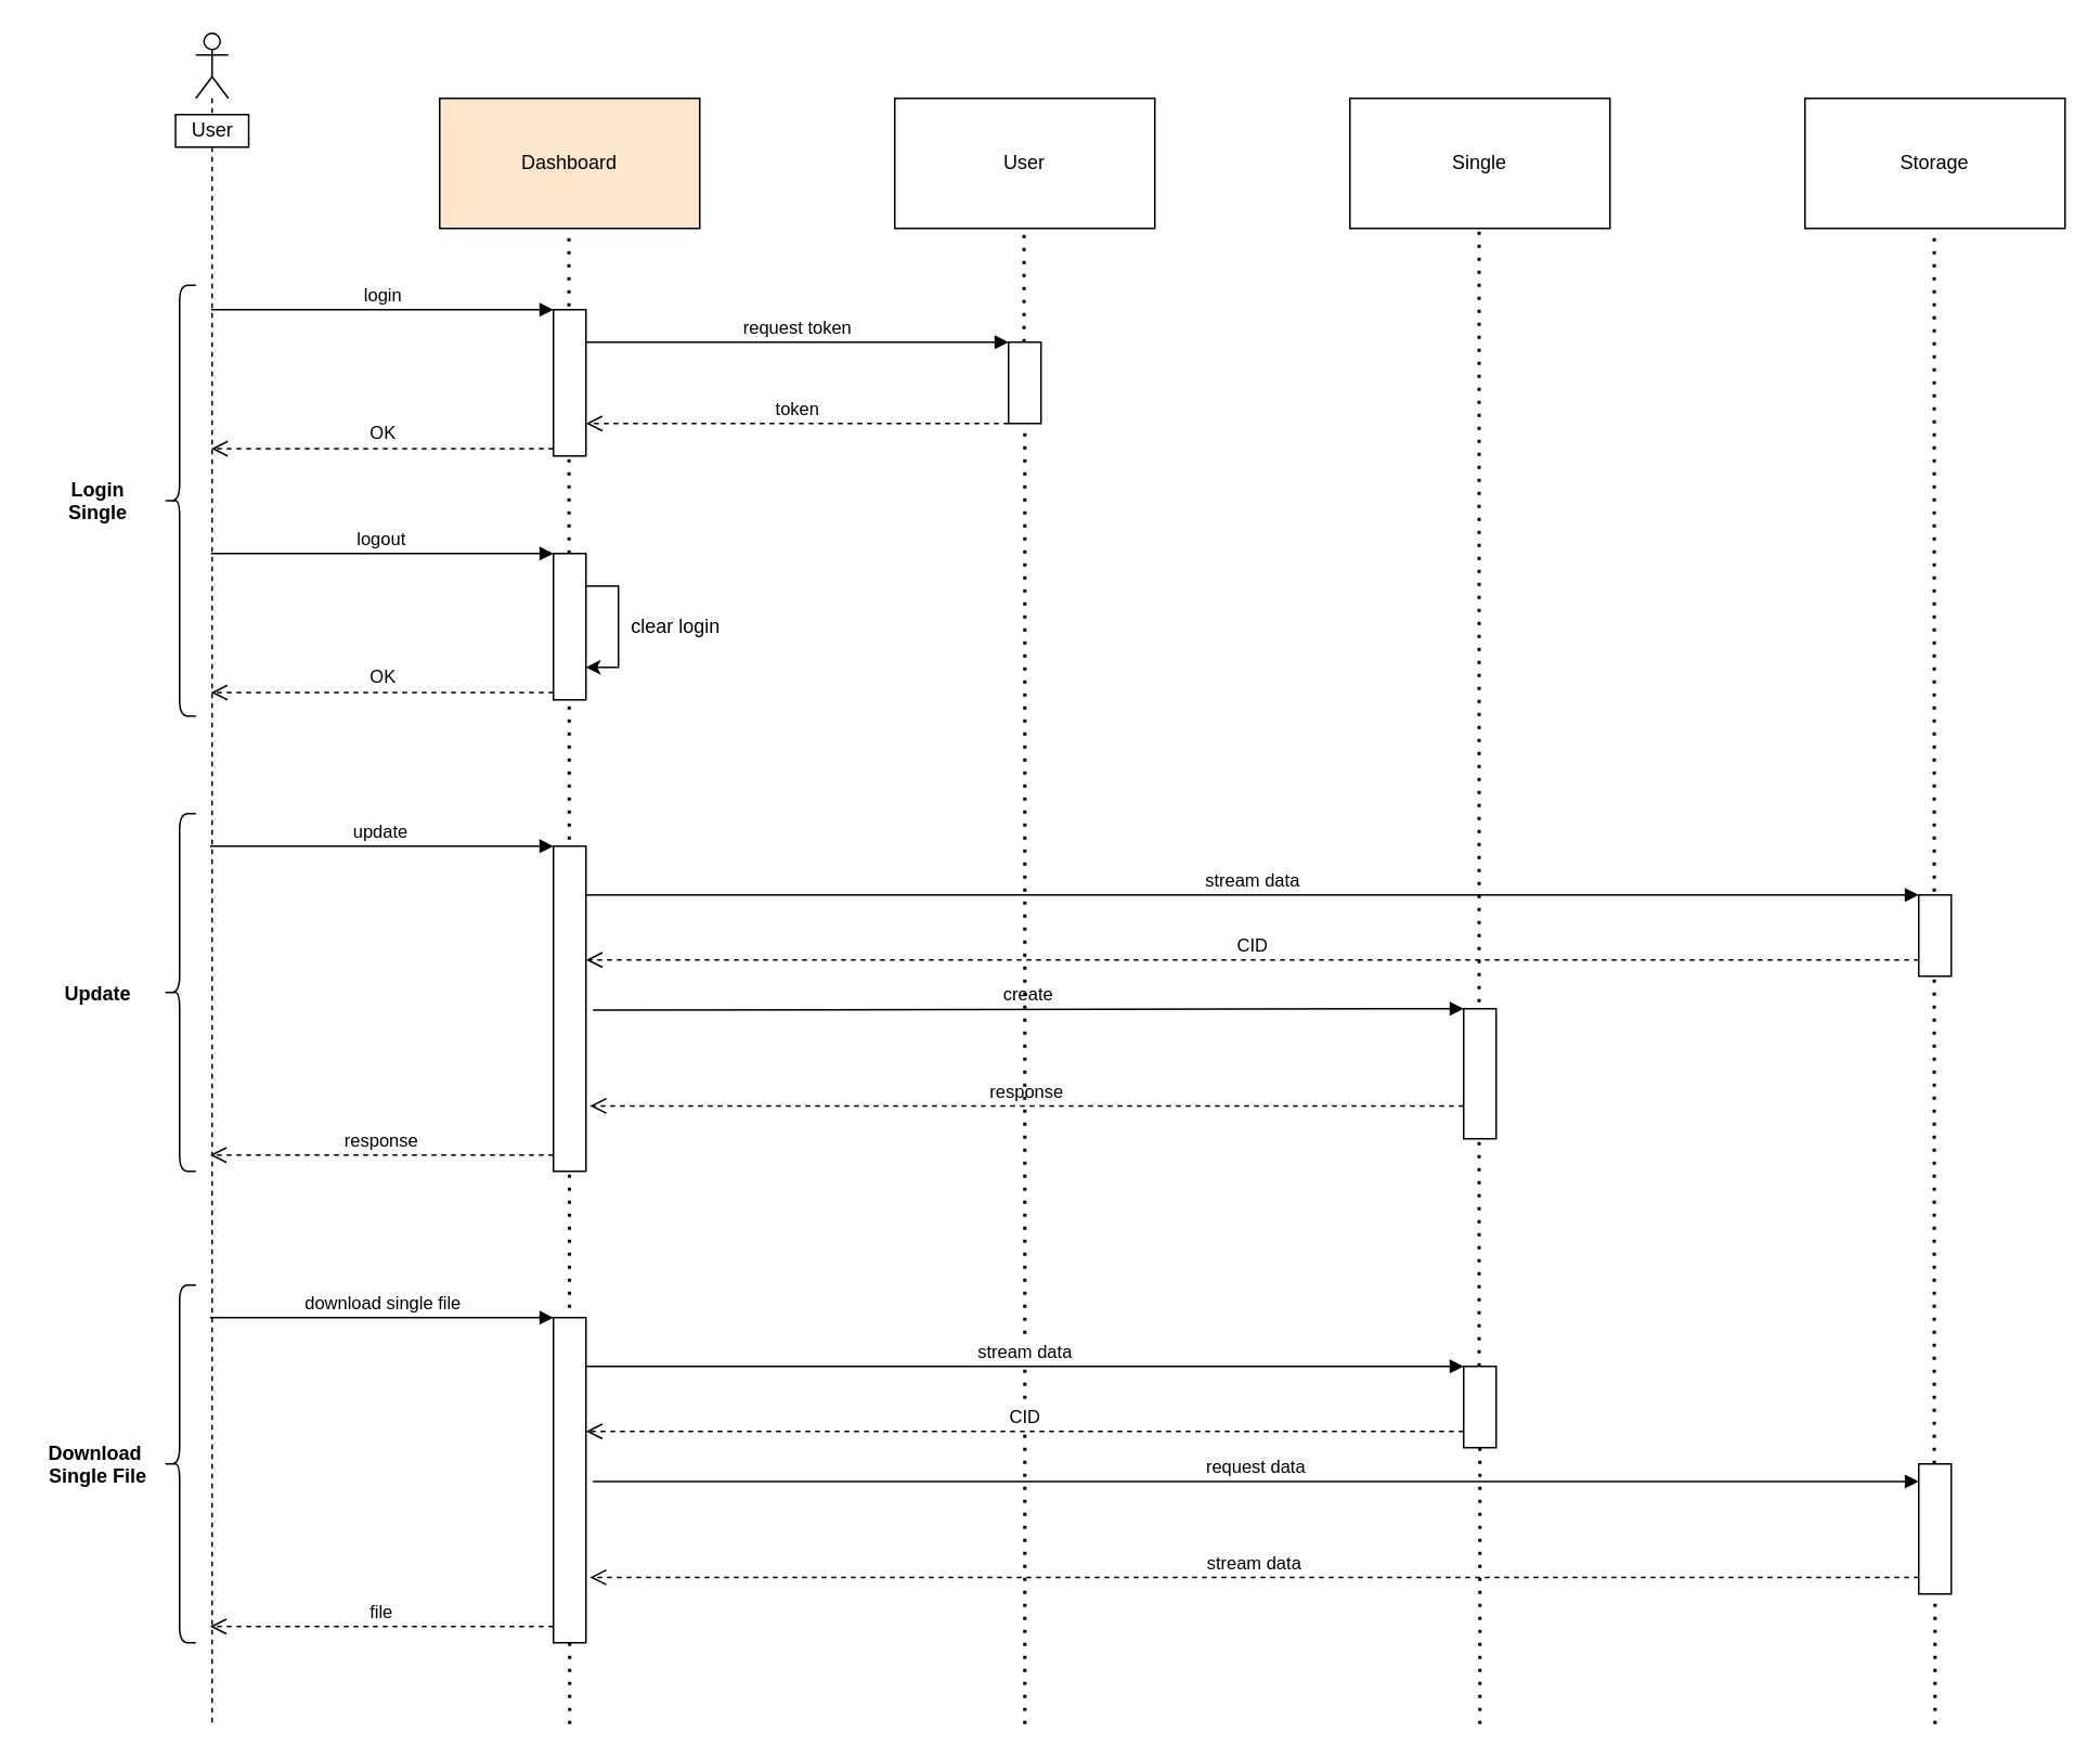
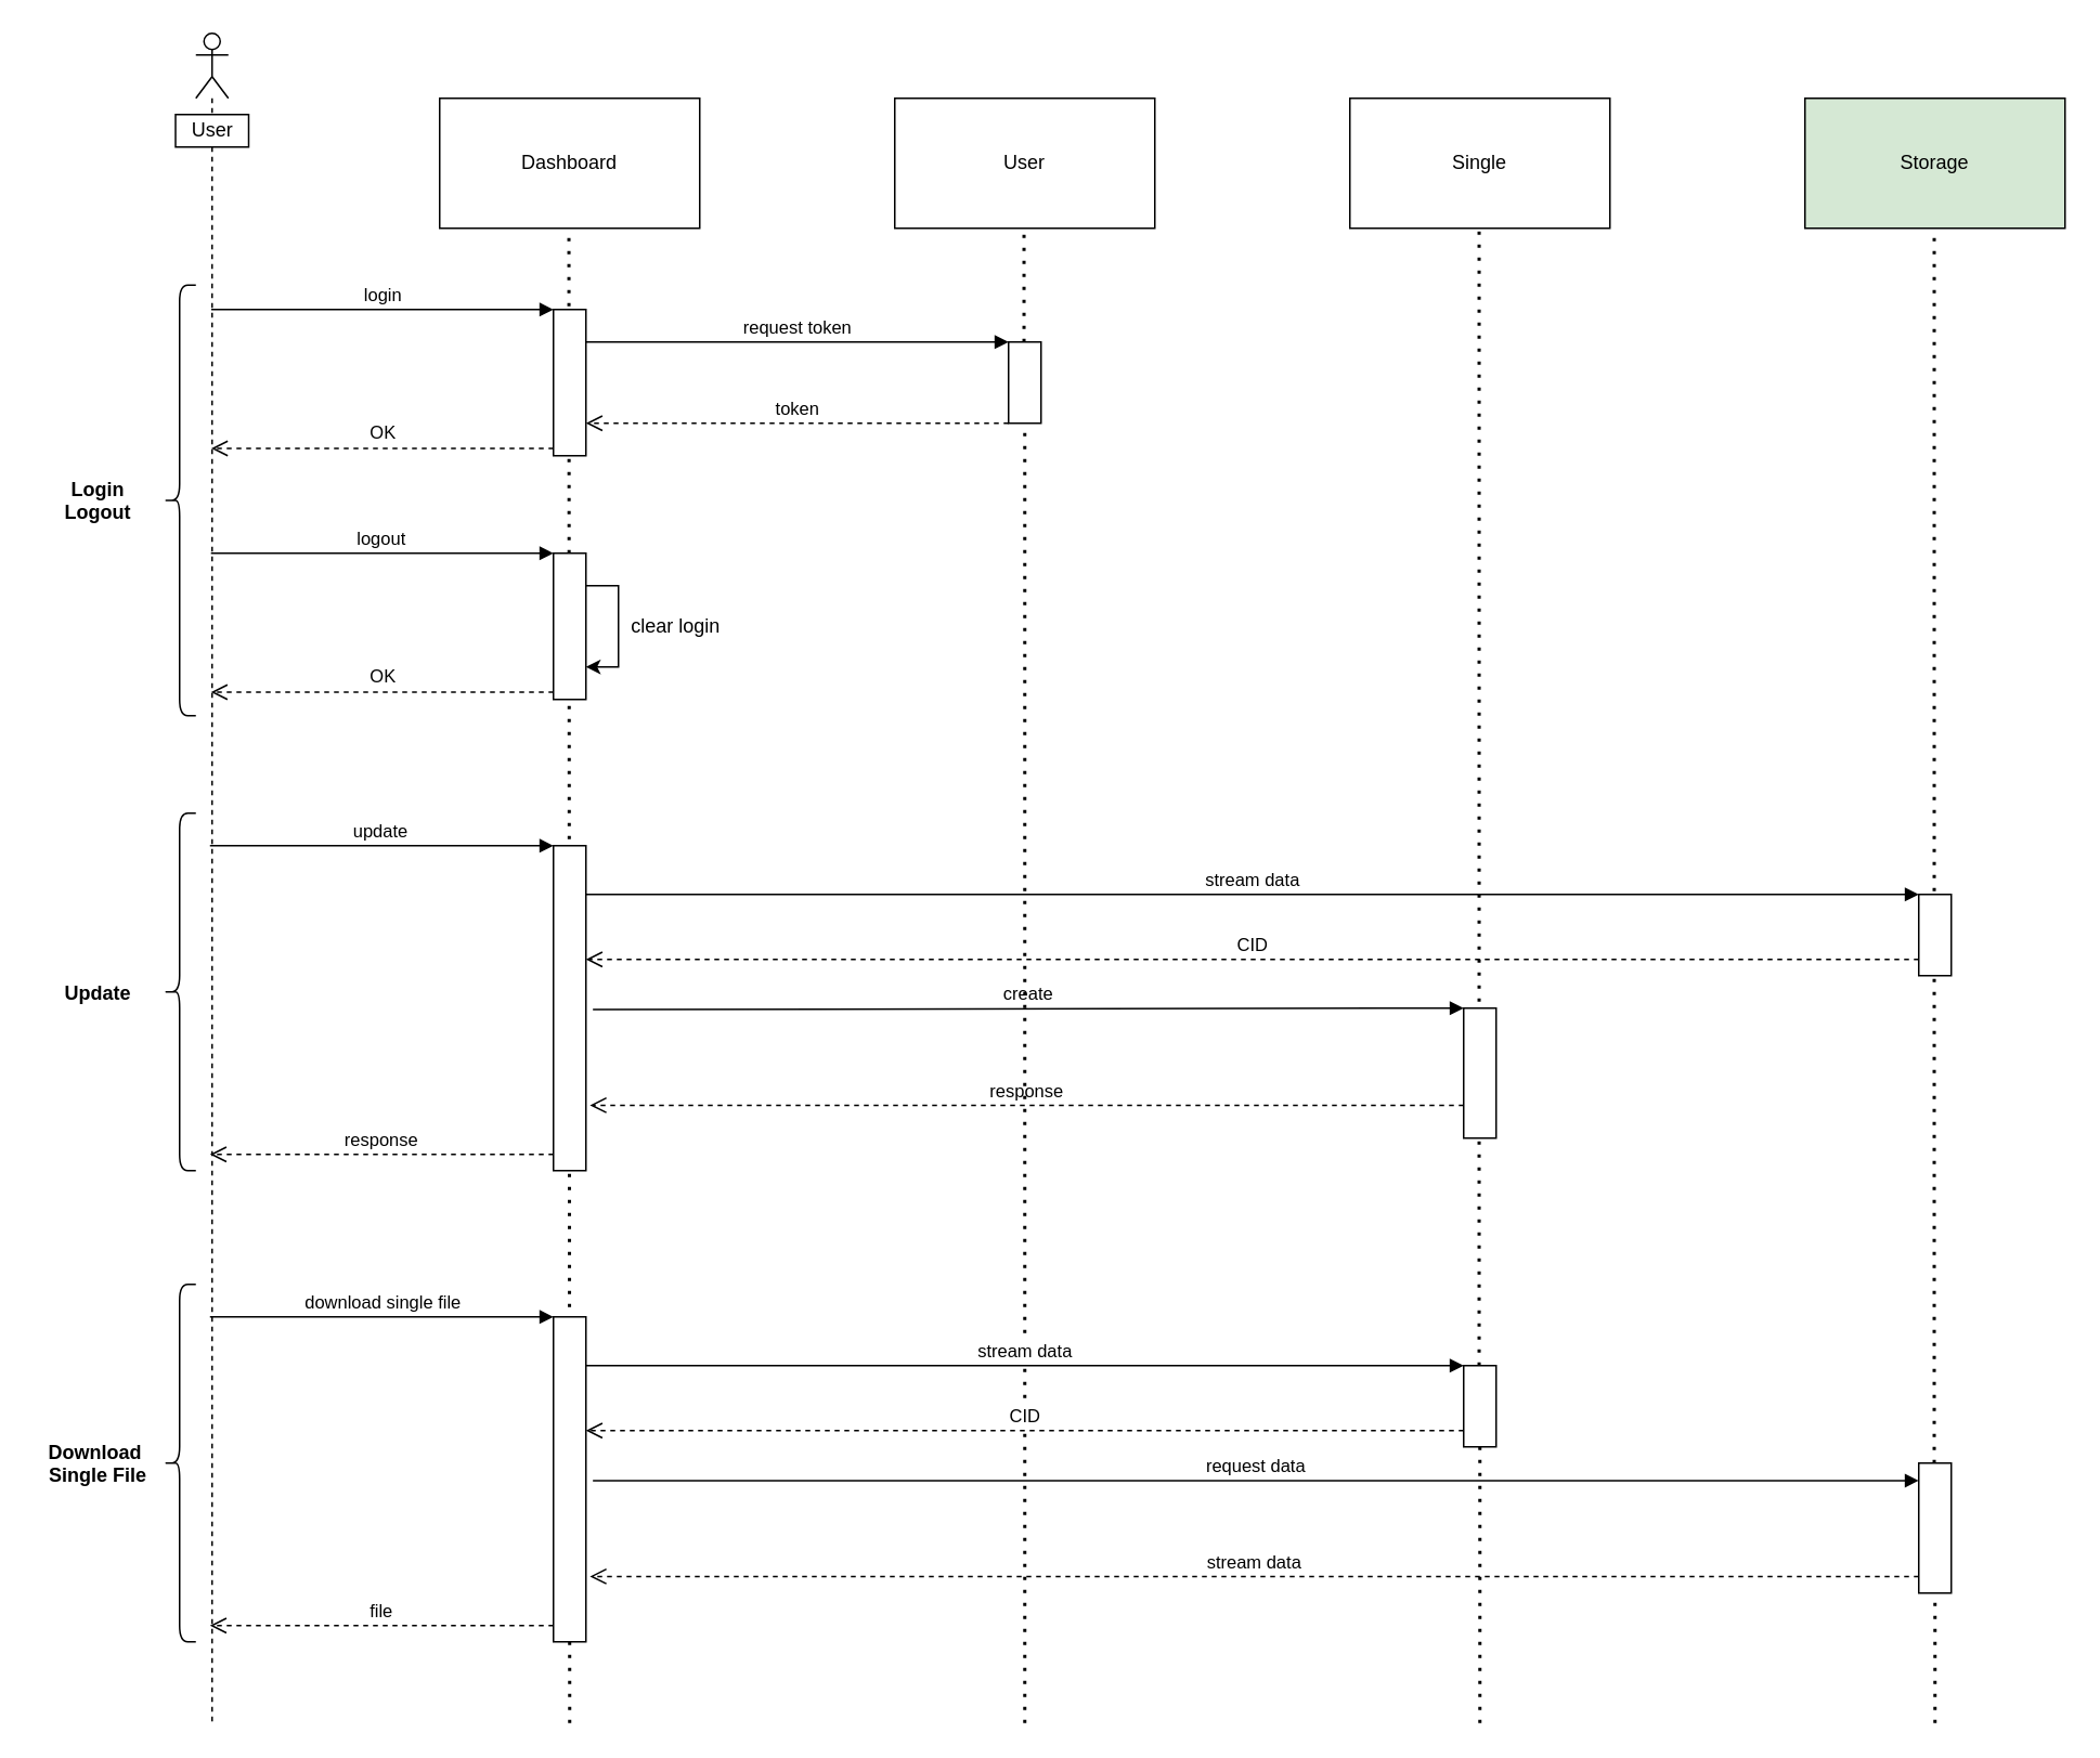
  <mxCell id="0" />
  <mxCell id="1" parent="0" />
- <mxCell id="2" value="Dashboard" style="rounded=0;whiteSpace=wrap;html=1;fillColor=#ffe6cc;" parent="1" vertex="1"><mxGeometry x="270" y="60" width="160" height="80" as="geometry" /></mxCell>
+ <mxCell id="2" value="Dashboard" style="rounded=0;whiteSpace=wrap;html=1;" parent="1" vertex="1"><mxGeometry x="270" y="60" width="160" height="80" as="geometry" /></mxCell>
  <mxCell id="3" value="User" style="rounded=0;whiteSpace=wrap;html=1;" parent="1" vertex="1"><mxGeometry x="550" y="60" width="160" height="80" as="geometry" /></mxCell>
  <mxCell id="4" value="Single" style="rounded=0;whiteSpace=wrap;html=1;" parent="1" vertex="1"><mxGeometry x="830" y="60" width="160" height="80" as="geometry" /></mxCell>
- <mxCell id="5" value="Storage" style="rounded=0;whiteSpace=wrap;html=1;" parent="1" vertex="1"><mxGeometry x="1110" y="60" width="160" height="80" as="geometry" /></mxCell>
+ <mxCell id="5" value="Storage" style="rounded=0;whiteSpace=wrap;html=1;fillColor=#d5e8d4;" parent="1" vertex="1"><mxGeometry x="1110" y="60" width="160" height="80" as="geometry" /></mxCell>
  <mxCell id="6" value="" style="shape=umlLifeline;participant=umlActor;perimeter=lifelinePerimeter;whiteSpace=wrap;html=1;container=1;collapsible=0;recursiveResize=0;verticalAlign=top;spacingTop=36;outlineConnect=0;" parent="1" vertex="1"><mxGeometry x="120" y="20" width="20" height="1040" as="geometry" /></mxCell>
  <mxCell id="7" value="User" style="html=1;" parent="1" vertex="1"><mxGeometry x="107.5" y="70" width="45" height="20" as="geometry" /></mxCell>
  <mxCell id="8" value="" style="endArrow=none;dashed=1;html=1;dashPattern=1 3;strokeWidth=2;rounded=0;" parent="1" edge="1"><mxGeometry width="50" height="50" relative="1" as="geometry"><mxPoint x="350" y="1060" as="sourcePoint" /><mxPoint x="349.52" y="140" as="targetPoint" /></mxGeometry></mxCell>
  <mxCell id="9" value="" style="endArrow=none;dashed=1;html=1;dashPattern=1 3;strokeWidth=2;rounded=0;startArrow=none;" parent="1" edge="1" source="27"><mxGeometry width="50" height="50" relative="1" as="geometry"><mxPoint x="630" y="900" as="sourcePoint" /><mxPoint x="629.52" y="140" as="targetPoint" /></mxGeometry></mxCell>
  <mxCell id="10" value="" style="endArrow=none;dashed=1;html=1;dashPattern=1 3;strokeWidth=2;rounded=0;startArrow=none;" parent="1" edge="1" source="46"><mxGeometry width="50" height="50" relative="1" as="geometry"><mxPoint x="910" y="1060" as="sourcePoint" /><mxPoint x="909.52" y="140" as="targetPoint" /></mxGeometry></mxCell>
  <mxCell id="11" value="" style="endArrow=none;dashed=1;html=1;dashPattern=1 3;strokeWidth=2;rounded=0;startArrow=none;" parent="1" edge="1" source="48"><mxGeometry width="50" height="50" relative="1" as="geometry"><mxPoint x="1190" y="1060" as="sourcePoint" /><mxPoint x="1189.52" y="140" as="targetPoint" /></mxGeometry></mxCell>
  <mxCell id="12" value="" style="html=1;points=[];perimeter=orthogonalPerimeter;" parent="1" vertex="1"><mxGeometry x="340" y="190" width="20" height="90" as="geometry" /></mxCell>
  <mxCell id="13" value="login" style="html=1;verticalAlign=bottom;endArrow=block;entryX=0;entryY=0;rounded=0;" parent="1" source="6" target="12" edge="1"><mxGeometry relative="1" as="geometry"><mxPoint x="275" y="190" as="sourcePoint" /></mxGeometry></mxCell>
  <mxCell id="14" value="OK" style="html=1;verticalAlign=bottom;endArrow=open;dashed=1;endSize=8;exitX=0;exitY=0.95;rounded=0;" parent="1" source="12" target="6" edge="1"><mxGeometry relative="1" as="geometry"><mxPoint x="150" y="333" as="targetPoint" /></mxGeometry></mxCell>
  <mxCell id="15" value="request token" style="html=1;verticalAlign=bottom;endArrow=block;entryX=0;entryY=0;rounded=0;entryDx=0;entryDy=0;entryPerimeter=0;" parent="1" target="27" edge="1" source="12"><mxGeometry relative="1" as="geometry"><mxPoint x="360.001" y="220" as="sourcePoint" /><mxPoint x="570.41" y="220" as="targetPoint" /></mxGeometry></mxCell>
  <mxCell id="16" value="token" style="html=1;verticalAlign=bottom;endArrow=open;dashed=1;endSize=8;rounded=0;" parent="1" edge="1" source="27"><mxGeometry relative="1" as="geometry"><mxPoint x="360" y="260" as="targetPoint" /><mxPoint x="1180" y="260" as="sourcePoint" /></mxGeometry></mxCell>
- <mxCell id="17" value="Login&#10;Single" style="text;align=center;fontStyle=1;verticalAlign=middle;spacingLeft=3;spacingRight=3;strokeColor=none;rotatable=0;points=[[0,0.5],[1,0.5]];portConstraint=eastwest;" parent="1" vertex="1"><mxGeometry x="20" y="294.5" width="80" height="26" as="geometry" /></mxCell>
+ <mxCell id="17" value="Login&#10;Logout" style="text;align=center;fontStyle=1;verticalAlign=middle;spacingLeft=3;spacingRight=3;strokeColor=none;rotatable=0;points=[[0,0.5],[1,0.5]];portConstraint=eastwest;" parent="1" vertex="1"><mxGeometry x="20" y="294.5" width="80" height="26" as="geometry" /></mxCell>
  <mxCell id="18" value="" style="html=1;points=[];perimeter=orthogonalPerimeter;" parent="1" vertex="1"><mxGeometry x="340" y="520" width="20" height="200" as="geometry" /></mxCell>
  <mxCell id="19" value="update&amp;nbsp;" style="html=1;verticalAlign=bottom;endArrow=block;entryX=0;entryY=0;rounded=0;" parent="1" target="18" edge="1"><mxGeometry relative="1" as="geometry"><mxPoint x="128.682" y="520" as="sourcePoint" /></mxGeometry></mxCell>
  <mxCell id="20" value="response" style="html=1;verticalAlign=bottom;endArrow=open;dashed=1;endSize=8;exitX=0;exitY=0.95;rounded=0;" parent="1" source="18" edge="1"><mxGeometry relative="1" as="geometry"><mxPoint x="128.682" y="710" as="targetPoint" /></mxGeometry></mxCell>
  <mxCell id="21" value="" style="html=1;points=[];perimeter=orthogonalPerimeter;" parent="1" vertex="1"><mxGeometry x="1180" y="550" width="20" height="50" as="geometry" /></mxCell>
  <mxCell id="22" value="stream data" style="html=1;verticalAlign=bottom;endArrow=block;entryX=0;entryY=0;rounded=0;entryDx=0;entryDy=0;entryPerimeter=0;" parent="1" target="21" edge="1"><mxGeometry relative="1" as="geometry"><mxPoint x="360.001" y="550" as="sourcePoint" /><mxPoint x="570.41" y="550" as="targetPoint" /></mxGeometry></mxCell>
  <mxCell id="23" value="CID" style="html=1;verticalAlign=bottom;endArrow=open;dashed=1;endSize=8;exitX=0;exitY=0.95;rounded=0;" parent="1" edge="1"><mxGeometry relative="1" as="geometry"><mxPoint x="360" y="590" as="targetPoint" /><mxPoint x="1180" y="590" as="sourcePoint" /></mxGeometry></mxCell>
  <mxCell id="24" value="create" style="html=1;verticalAlign=bottom;endArrow=block;entryX=0;entryY=0;rounded=0;exitX=1.214;exitY=0.504;exitDx=0;exitDy=0;exitPerimeter=0;" parent="1" source="18" target="35" edge="1"><mxGeometry relative="1" as="geometry"><mxPoint x="410.001" y="610" as="sourcePoint" /></mxGeometry></mxCell>
  <mxCell id="25" value="response" style="html=1;verticalAlign=bottom;endArrow=open;dashed=1;endSize=8;rounded=0;entryX=1.123;entryY=0.799;entryDx=0;entryDy=0;entryPerimeter=0;" parent="1" target="18" edge="1" source="35"><mxGeometry relative="1" as="geometry"><mxPoint x="410.001" y="680" as="targetPoint" /><mxPoint x="620.41" y="680" as="sourcePoint" /></mxGeometry></mxCell>
  <mxCell id="26" value="Update" style="text;align=center;fontStyle=1;verticalAlign=middle;spacingLeft=3;spacingRight=3;strokeColor=none;rotatable=0;points=[[0,0.5],[1,0.5]];portConstraint=eastwest;" parent="1" vertex="1"><mxGeometry x="20" y="597" width="80" height="26" as="geometry" /></mxCell>
  <mxCell id="27" value="" style="html=1;points=[];perimeter=orthogonalPerimeter;" parent="1" vertex="1"><mxGeometry x="620" y="210" width="20" height="50" as="geometry" /></mxCell>
  <mxCell id="28" value="" style="endArrow=none;dashed=1;html=1;dashPattern=1 3;strokeWidth=2;rounded=0;" edge="1" parent="1" target="27"><mxGeometry width="50" height="50" relative="1" as="geometry"><mxPoint x="630" y="1060" as="sourcePoint" /><mxPoint x="629.52" y="140" as="targetPoint" /></mxGeometry></mxCell>
  <mxCell id="29" value="" style="shape=curlyBracket;whiteSpace=wrap;html=1;rounded=1;" vertex="1" parent="1"><mxGeometry x="100" y="175" width="20" height="265" as="geometry" /></mxCell>
  <mxCell id="30" value="" style="html=1;points=[];perimeter=orthogonalPerimeter;" vertex="1" parent="1"><mxGeometry x="340" y="340" width="20" height="90" as="geometry" /></mxCell>
  <mxCell id="31" value="logout" style="html=1;verticalAlign=bottom;endArrow=block;entryX=0;entryY=0;rounded=0;" edge="1" parent="1" target="30"><mxGeometry relative="1" as="geometry"><mxPoint x="129.324" y="340" as="sourcePoint" /></mxGeometry></mxCell>
  <mxCell id="32" value="OK" style="html=1;verticalAlign=bottom;endArrow=open;dashed=1;endSize=8;exitX=0;exitY=0.95;rounded=0;" edge="1" parent="1" source="30"><mxGeometry relative="1" as="geometry"><mxPoint x="129.324" y="425.5" as="targetPoint" /></mxGeometry></mxCell>
  <mxCell id="33" style="edgeStyle=orthogonalEdgeStyle;rounded=0;orthogonalLoop=1;jettySize=auto;html=1;" edge="1" parent="1" source="30" target="30"><mxGeometry relative="1" as="geometry"><Array as="points"><mxPoint x="380" y="360" /></Array></mxGeometry></mxCell>
  <mxCell id="34" value="clear login" style="text;html=1;align=center;verticalAlign=middle;resizable=0;points=[];autosize=1;strokeColor=none;fillColor=none;" vertex="1" parent="1"><mxGeometry x="375" y="370" width="80" height="30" as="geometry" /></mxCell>
  <mxCell id="35" value="" style="html=1;points=[];perimeter=orthogonalPerimeter;" parent="1" vertex="1"><mxGeometry x="900" y="620" width="20" height="80" as="geometry" /></mxCell>
  <mxCell id="36" value="" style="shape=curlyBracket;whiteSpace=wrap;html=1;rounded=1;" vertex="1" parent="1"><mxGeometry x="100" y="500" width="20" height="220" as="geometry" /></mxCell>
  <mxCell id="37" value="" style="html=1;points=[];perimeter=orthogonalPerimeter;" vertex="1" parent="1"><mxGeometry x="340" y="810" width="20" height="200" as="geometry" /></mxCell>
  <mxCell id="38" value="download single file" style="html=1;verticalAlign=bottom;endArrow=block;entryX=0;entryY=0;rounded=0;" edge="1" parent="1" target="37"><mxGeometry relative="1" as="geometry"><mxPoint x="128.682" y="810" as="sourcePoint" /></mxGeometry></mxCell>
  <mxCell id="39" value="file" style="html=1;verticalAlign=bottom;endArrow=open;dashed=1;endSize=8;exitX=0;exitY=0.95;rounded=0;" edge="1" parent="1" source="37"><mxGeometry relative="1" as="geometry"><mxPoint x="128.682" y="1000" as="targetPoint" /></mxGeometry></mxCell>
  <mxCell id="40" value="stream data" style="html=1;verticalAlign=bottom;endArrow=block;entryX=0;entryY=0;rounded=0;entryDx=0;entryDy=0;entryPerimeter=0;" edge="1" parent="1" target="46"><mxGeometry relative="1" as="geometry"><mxPoint x="360.001" y="840" as="sourcePoint" /><mxPoint x="570.41" y="840" as="targetPoint" /></mxGeometry></mxCell>
  <mxCell id="41" value="CID" style="html=1;verticalAlign=bottom;endArrow=open;dashed=1;endSize=8;rounded=0;" edge="1" parent="1" source="46"><mxGeometry relative="1" as="geometry"><mxPoint x="360" y="880" as="targetPoint" /><mxPoint x="1080" y="850" as="sourcePoint" /></mxGeometry></mxCell>
  <mxCell id="42" value="request data" style="html=1;verticalAlign=bottom;endArrow=block;rounded=0;exitX=1.214;exitY=0.504;exitDx=0;exitDy=0;exitPerimeter=0;" edge="1" parent="1" source="37" target="48"><mxGeometry relative="1" as="geometry"><mxPoint x="410.001" y="900" as="sourcePoint" /></mxGeometry></mxCell>
  <mxCell id="43" value="stream data" style="html=1;verticalAlign=bottom;endArrow=open;dashed=1;endSize=8;rounded=0;entryX=1.123;entryY=0.799;entryDx=0;entryDy=0;entryPerimeter=0;" edge="1" parent="1" source="48" target="37"><mxGeometry relative="1" as="geometry"><mxPoint x="410.001" y="970" as="targetPoint" /><mxPoint x="620.41" y="970" as="sourcePoint" /></mxGeometry></mxCell>
  <mxCell id="44" value="Download &#10;Single File" style="text;align=center;fontStyle=1;verticalAlign=middle;spacingLeft=3;spacingRight=3;strokeColor=none;rotatable=0;points=[[0,0.5],[1,0.5]];portConstraint=eastwest;" vertex="1" parent="1"><mxGeometry x="20" y="887" width="80" height="26" as="geometry" /></mxCell>
  <mxCell id="45" value="" style="shape=curlyBracket;whiteSpace=wrap;html=1;rounded=1;" vertex="1" parent="1"><mxGeometry x="100" y="790" width="20" height="220" as="geometry" /></mxCell>
  <mxCell id="46" value="" style="html=1;points=[];perimeter=orthogonalPerimeter;" vertex="1" parent="1"><mxGeometry x="900" y="840" width="20" height="50" as="geometry" /></mxCell>
  <mxCell id="47" value="" style="endArrow=none;dashed=1;html=1;dashPattern=1 3;strokeWidth=2;rounded=0;" edge="1" parent="1" target="46"><mxGeometry width="50" height="50" relative="1" as="geometry"><mxPoint x="910" y="1060" as="sourcePoint" /><mxPoint x="909.52" y="140" as="targetPoint" /></mxGeometry></mxCell>
  <mxCell id="48" value="" style="html=1;points=[];perimeter=orthogonalPerimeter;" vertex="1" parent="1"><mxGeometry x="1180" y="900" width="20" height="80" as="geometry" /></mxCell>
  <mxCell id="49" value="" style="endArrow=none;dashed=1;html=1;dashPattern=1 3;strokeWidth=2;rounded=0;" edge="1" parent="1" target="48"><mxGeometry width="50" height="50" relative="1" as="geometry"><mxPoint x="1190" y="1060" as="sourcePoint" /><mxPoint x="1189.52" y="140" as="targetPoint" /></mxGeometry></mxCell>
